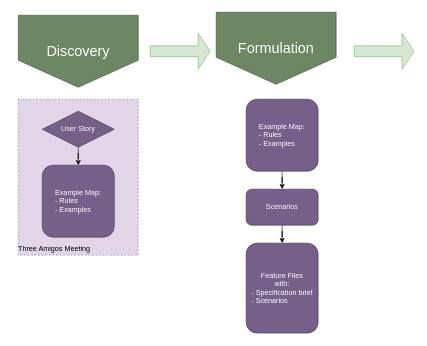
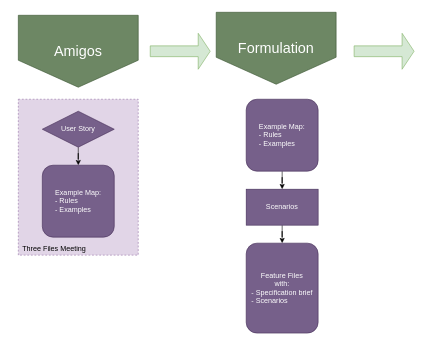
  <mxCell id="0" />
  <mxCell id="1" parent="0" />
- <mxCell id="2" value="&lt;font style=&quot;font-size: 24px&quot;&gt;Discovery&lt;/font&gt;" style="shape=offPageConnector;whiteSpace=wrap;html=1;fillColor=#6d8764;strokeColor=#3A5431;fontColor=#ffffff;" parent="1" vertex="1"><mxGeometry x="30" y="25" width="200" height="120" as="geometry" /></mxCell>
+ <mxCell id="2" value="&lt;font style=&quot;font-size: 24px&quot;&gt;Amigos&lt;/font&gt;" style="shape=offPageConnector;whiteSpace=wrap;html=1;fillColor=#6d8764;strokeColor=#3A5431;fontColor=#ffffff;" parent="1" vertex="1"><mxGeometry x="30" y="25" width="200" height="120" as="geometry" /></mxCell>
  <mxCell id="3" value="" style="shape=singleArrow;whiteSpace=wrap;html=1;fillColor=#d5e8d4;strokeColor=#82b366;" parent="1" vertex="1"><mxGeometry x="250" y="55" width="100" height="60" as="geometry" /></mxCell>
  <mxCell id="4" value="&lt;font style=&quot;font-size: 24px&quot;&gt;Formulation&lt;/font&gt;" style="shape=offPageConnector;whiteSpace=wrap;html=1;fillColor=#6d8764;strokeColor=#3A5431;fontColor=#ffffff;" parent="1" vertex="1"><mxGeometry x="360" y="20" width="200" height="120" as="geometry" /></mxCell>
  <mxCell id="5" value="" style="shape=singleArrow;whiteSpace=wrap;html=1;fillColor=#d5e8d4;strokeColor=#82b366;" parent="1" vertex="1"><mxGeometry x="590" y="55" width="100" height="60" as="geometry" /></mxCell>
  <mxCell id="6" value="" style="rounded=0;whiteSpace=wrap;html=1;dashed=1;fillColor=#e1d5e7;strokeColor=#9673a6;" parent="1" vertex="1"><mxGeometry x="30" y="165" width="200" height="260" as="geometry" /></mxCell>
- <mxCell id="7" value="Three Amigos Meeting" style="text;html=1;strokeColor=none;fillColor=none;align=center;verticalAlign=middle;whiteSpace=wrap;rounded=0;dashed=1;" parent="1" vertex="1"><mxGeometry x="20" y="405" width="140" height="20" as="geometry" /></mxCell>
+ <mxCell id="7" value="Three Files Meeting" style="text;html=1;strokeColor=none;fillColor=none;align=center;verticalAlign=middle;whiteSpace=wrap;rounded=0;dashed=1;" parent="1" vertex="1"><mxGeometry x="20" y="405" width="140" height="20" as="geometry" /></mxCell>
  <mxCell id="8" style="edgeStyle=orthogonalEdgeStyle;rounded=0;orthogonalLoop=1;jettySize=auto;html=1;entryX=0.5;entryY=0;entryDx=0;entryDy=0;" parent="1" source="9" target="10" edge="1"><mxGeometry relative="1" as="geometry" /></mxCell>
  <mxCell id="9" value="User Story" style="rhombus;whiteSpace=wrap;html=1;fillColor=#76608a;strokeColor=#432D57;fontColor=#ffffff;" parent="1" vertex="1"><mxGeometry x="70" y="185" width="120" height="60" as="geometry" /></mxCell>
  <mxCell id="10" value="Example Map:&lt;br&gt;&lt;div style=&quot;text-align: left&quot;&gt;&lt;span&gt;- Rules&lt;/span&gt;&lt;/div&gt;&lt;div style=&quot;text-align: left&quot;&gt;&lt;span&gt;- Examples&lt;/span&gt;&lt;/div&gt;" style="rounded=1;whiteSpace=wrap;html=1;fillColor=#76608a;strokeColor=#432D57;fontColor=#ffffff;" parent="1" vertex="1"><mxGeometry x="70" y="275" width="120" height="120" as="geometry" /></mxCell>
  <mxCell id="11" style="edgeStyle=orthogonalEdgeStyle;rounded=0;orthogonalLoop=1;jettySize=auto;html=1;entryX=0.5;entryY=0;entryDx=0;entryDy=0;" parent="1" source="12" target="14" edge="1"><mxGeometry relative="1" as="geometry" /></mxCell>
  <mxCell id="12" value="Example Map:&lt;br&gt;&lt;div style=&quot;text-align: left&quot;&gt;&lt;span&gt;- Rules&lt;/span&gt;&lt;/div&gt;&lt;div style=&quot;text-align: left&quot;&gt;&lt;span&gt;- Examples&lt;/span&gt;&lt;/div&gt;" style="rounded=1;whiteSpace=wrap;html=1;fillColor=#76608a;strokeColor=#432D57;fontColor=#ffffff;" parent="1" vertex="1"><mxGeometry x="410" y="165" width="120" height="120" as="geometry" /></mxCell>
  <mxCell id="13" style="edgeStyle=orthogonalEdgeStyle;rounded=0;orthogonalLoop=1;jettySize=auto;html=1;entryX=0.5;entryY=0;entryDx=0;entryDy=0;" parent="1" source="14" target="15" edge="1"><mxGeometry relative="1" as="geometry" /></mxCell>
- <mxCell id="14" value="Scenarios" style="rounded=1;whiteSpace=wrap;html=1;fillColor=#76608a;strokeColor=#432D57;fontColor=#ffffff;" parent="1" vertex="1"><mxGeometry x="410" y="315" width="120" height="60" as="geometry" /></mxCell>
+ <mxCell id="14" value="Scenarios" style="whiteSpace=wrap;html=1;fillColor=#76608a;strokeColor=#432D57;fontColor=#ffffff;rounded=0;" parent="1" vertex="1"><mxGeometry x="410" y="315" width="120" height="60" as="geometry" /></mxCell>
  <mxCell id="15" value="Feature Files&lt;br&gt;with:&lt;br&gt;&lt;div style=&quot;text-align: left&quot;&gt;&lt;span&gt;- Specification brief&lt;/span&gt;&lt;/div&gt;&lt;div style=&quot;text-align: left&quot;&gt;&lt;span&gt;- Scenarios&lt;/span&gt;&lt;/div&gt;" style="rounded=1;whiteSpace=wrap;html=1;fillColor=#76608a;strokeColor=#432D57;fontColor=#ffffff;" parent="1" vertex="1"><mxGeometry x="410" y="405" width="120" height="150" as="geometry" /></mxCell>
